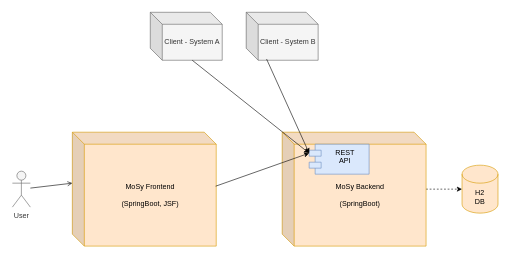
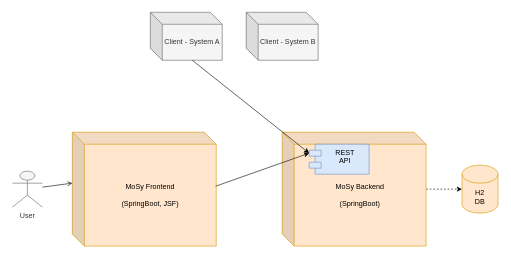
  <mxCell id="0" />
  <mxCell id="1" parent="0" />
  <mxCell id="2" value="" style="edgeStyle=orthogonalEdgeStyle;rounded=0;orthogonalLoop=1;jettySize=auto;html=1;dashed=1;" edge="1" parent="1" source="3" target="13"><mxGeometry relative="1" as="geometry" /></mxCell>
  <mxCell id="3" value="MoSy Backend&lt;div&gt;&lt;br&gt;&lt;/div&gt;&lt;div&gt;(SpringBoot)&lt;/div&gt;" style="shape=cube;whiteSpace=wrap;html=1;boundedLbl=1;backgroundOutline=1;darkOpacity=0.05;darkOpacity2=0.1;fillColor=#ffe6cc;strokeColor=#d79b00;" parent="1" vertex="1"><mxGeometry x="470" y="220" width="240" height="190" as="geometry" /></mxCell>
  <mxCell id="4" value="MoSy Frontend&lt;div&gt;&lt;br&gt;&lt;/div&gt;&lt;div&gt;(SpringBoot, JSF)&lt;/div&gt;" style="shape=cube;whiteSpace=wrap;html=1;boundedLbl=1;backgroundOutline=1;darkOpacity=0.05;darkOpacity2=0.1;fillColor=#ffe6cc;strokeColor=#d79b00;" parent="1" vertex="1"><mxGeometry x="120" y="220" width="240" height="190" as="geometry" /></mxCell>
- <mxCell id="5" value="User" style="shape=umlActor;verticalLabelPosition=bottom;verticalAlign=top;html=1;outlineConnect=0;fillColor=#f5f5f5;strokeColor=#666666;fontColor=#333333;" parent="1" vertex="1"><mxGeometry x="20" y="285" width="30" height="60" as="geometry" /></mxCell>
+ <mxCell id="5" value="User" style="shape=umlActor;verticalLabelPosition=bottom;verticalAlign=top;html=1;outlineConnect=0;fillColor=#f5f5f5;strokeColor=#666666;fontColor=#333333;" parent="1" vertex="1"><mxGeometry x="20" y="285" width="50" height="60" as="geometry" /></mxCell>
  <mxCell id="6" value="REST&lt;div&gt;API&lt;/div&gt;" style="shape=module;align=left;spacingLeft=20;align=center;verticalAlign=top;whiteSpace=wrap;html=1;fillColor=#dae8fc;strokeColor=#6c8ebf;" parent="1" vertex="1"><mxGeometry x="515" y="240" width="100" height="50" as="geometry" /></mxCell>
  <mxCell id="7" value="" style="endArrow=classic;html=1;rounded=0;exitX=0.996;exitY=0.474;exitDx=0;exitDy=0;exitPerimeter=0;entryX=0;entryY=0;entryDx=0;entryDy=15;entryPerimeter=0;" parent="1" source="4" target="6" edge="1"><mxGeometry width="50" height="50" relative="1" as="geometry"><mxPoint x="400" y="310" as="sourcePoint" /><mxPoint x="450" y="260" as="targetPoint" /></mxGeometry></mxCell>
  <mxCell id="8" value="" style="endArrow=open;html=1;rounded=0;entryX=0;entryY=0;entryDx=0;entryDy=85;entryPerimeter=0;" parent="1" source="5" target="4" edge="1"><mxGeometry width="50" height="50" relative="1" as="geometry"><mxPoint x="70" y="335" as="sourcePoint" /><mxPoint x="120" y="285" as="targetPoint" /></mxGeometry></mxCell>
  <mxCell id="9" value="Client - System A" style="shape=cube;whiteSpace=wrap;html=1;boundedLbl=1;backgroundOutline=1;darkOpacity=0.05;darkOpacity2=0.1;fillColor=#f5f5f5;fontColor=#333333;strokeColor=#666666;" parent="1" vertex="1"><mxGeometry x="250" y="20" width="120" height="80" as="geometry" /></mxCell>
  <mxCell id="10" value="Client - System B" style="shape=cube;whiteSpace=wrap;html=1;boundedLbl=1;backgroundOutline=1;darkOpacity=0.05;darkOpacity2=0.1;fillColor=#f5f5f5;fontColor=#333333;strokeColor=#666666;" parent="1" vertex="1"><mxGeometry x="410" y="20" width="120" height="80" as="geometry" /></mxCell>
  <mxCell id="11" value="" style="endArrow=classic;html=1;rounded=0;exitX=0;exitY=0;exitDx=70;exitDy=80;exitPerimeter=0;entryX=0;entryY=0;entryDx=0;entryDy=15;entryPerimeter=0;" parent="1" source="9" target="6" edge="1"><mxGeometry width="50" height="50" relative="1" as="geometry"><mxPoint x="380" y="150" as="sourcePoint" /><mxPoint x="430" y="100" as="targetPoint" /></mxGeometry></mxCell>
- <mxCell id="12" value="" style="endArrow=classic;html=1;rounded=0;exitX=0.283;exitY=0.975;exitDx=0;exitDy=0;exitPerimeter=0;entryX=0;entryY=0;entryDx=0;entryDy=15;entryPerimeter=0;" parent="1" source="10" target="6" edge="1"><mxGeometry width="50" height="50" relative="1" as="geometry"><mxPoint x="530" y="200" as="sourcePoint" /><mxPoint x="580" y="150" as="targetPoint" /></mxGeometry></mxCell>
  <mxCell id="13" value="H2&lt;div&gt;DB&lt;/div&gt;" style="shape=cylinder3;whiteSpace=wrap;html=1;boundedLbl=1;backgroundOutline=1;size=15;fillColor=#ffe6cc;strokeColor=#d79b00;" vertex="1" parent="1"><mxGeometry x="770" y="275" width="60" height="80" as="geometry" /></mxCell>
